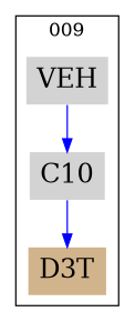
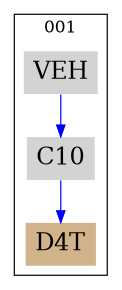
  strict digraph {
    fontname="DejaVu Serif"
    node [fillcolor=lightgrey fontname="DejaVu Serif" fontsize=20 shape=plaintext style=filled]
    edge [color=blue fontname="DejaVu Serif"]
    n1 [label=VEH]
-   n2 [fillcolor=tan label=D3T]
+   n2 [fillcolor=tan label=D4T]
    n3 [label=C10]
    subgraph cluster_1 {
-     label=009
+     label=001
      labeldoc=t
      n1
      n2
      n3
    }
    n1 -> n3
    n3 -> n2
  }
